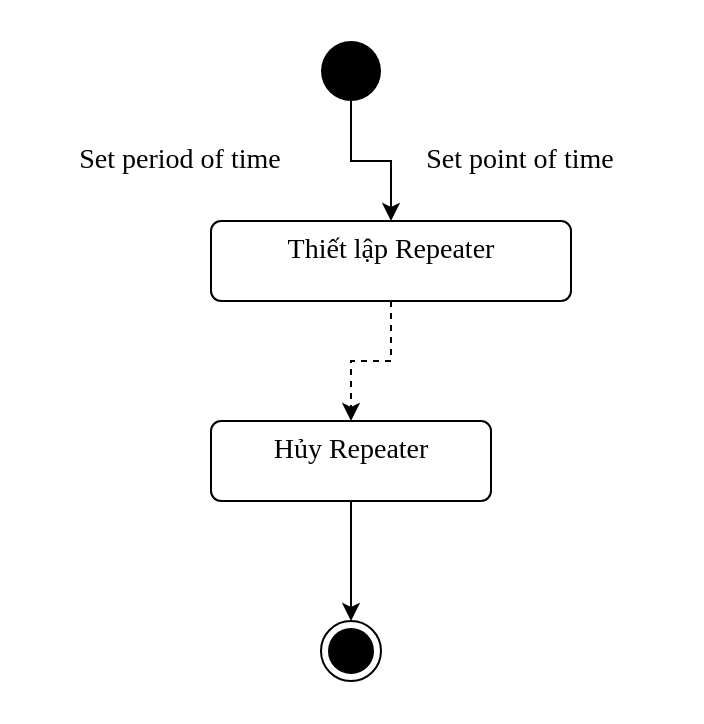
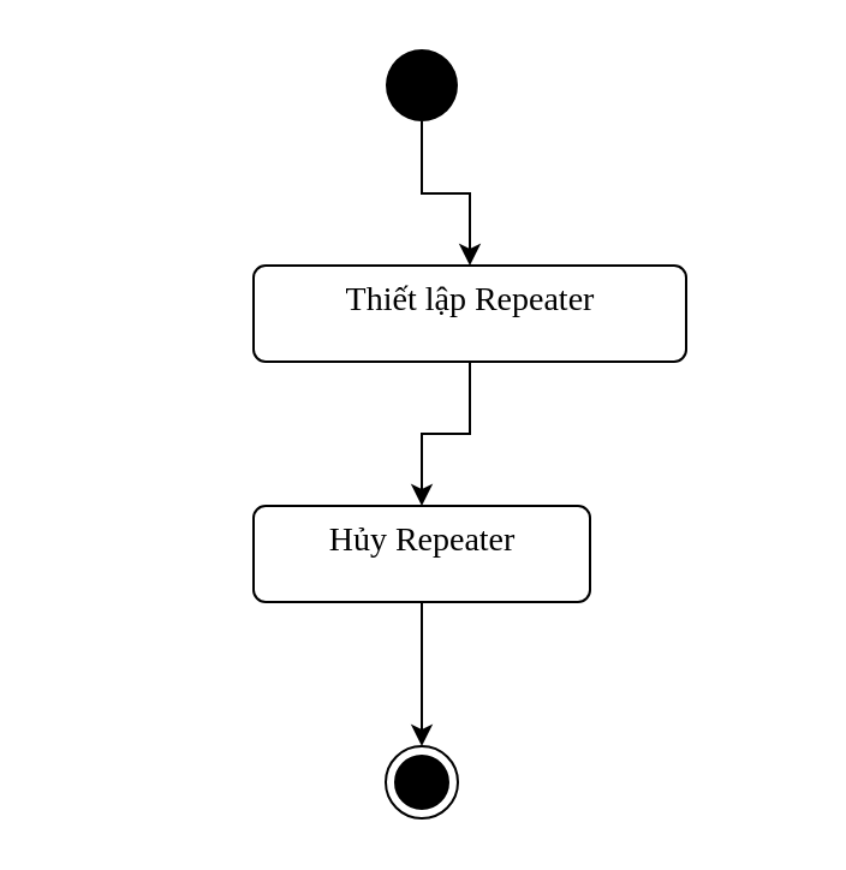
  <mxCell id="0" />
  <mxCell id="1" parent="0" />
  <mxCell id="2" style="edgeStyle=orthogonalEdgeStyle;rounded=0;orthogonalLoop=1;jettySize=auto;html=1;entryX=0.5;entryY=0;entryDx=0;entryDy=0;fontFamily=Verdana;fontSize=14;" edge="1" parent="1" source="3" target="5"><mxGeometry relative="1" as="geometry" /></mxCell>
  <mxCell id="3" value="" style="ellipse;fillColor=#000000;strokeColor=none;fontFamily=Verdana;fontSize=14;" vertex="1" parent="1"><mxGeometry x="160" y="20" width="30" height="30" as="geometry" /></mxCell>
- <mxCell id="4" style="edgeStyle=orthogonalEdgeStyle;rounded=0;orthogonalLoop=1;jettySize=auto;html=1;entryX=0.5;entryY=0;entryDx=0;entryDy=0;fontFamily=Verdana;fontSize=14;dashed=1;" edge="1" parent="1" source="5" target="7"><mxGeometry relative="1" as="geometry" /></mxCell>
+ <mxCell id="4" style="edgeStyle=orthogonalEdgeStyle;rounded=0;orthogonalLoop=1;jettySize=auto;html=1;entryX=0.5;entryY=0;entryDx=0;entryDy=0;fontFamily=Verdana;fontSize=14;" edge="1" parent="1" source="5" target="7"><mxGeometry relative="1" as="geometry" /></mxCell>
  <mxCell id="5" value="Thiết lập Repeater" style="html=1;align=center;verticalAlign=top;rounded=1;absoluteArcSize=1;arcSize=10;dashed=0;fontFamily=Verdana;fontSize=14;" vertex="1" parent="1"><mxGeometry x="105" y="110" width="180" height="40" as="geometry" /></mxCell>
  <mxCell id="6" style="edgeStyle=orthogonalEdgeStyle;rounded=0;orthogonalLoop=1;jettySize=auto;html=1;fontFamily=Verdana;fontSize=14;" edge="1" parent="1" source="7" target="8"><mxGeometry relative="1" as="geometry" /></mxCell>
  <mxCell id="7" value="Hủy Repeater" style="html=1;align=center;verticalAlign=top;rounded=1;absoluteArcSize=1;arcSize=10;dashed=0;fontFamily=Verdana;fontSize=14;" vertex="1" parent="1"><mxGeometry x="105" y="210" width="140" height="40" as="geometry" /></mxCell>
  <mxCell id="8" value="" style="ellipse;html=1;shape=endState;fillColor=#000000;strokeColor=#000000;fontFamily=Verdana;fontSize=14;" vertex="1" parent="1"><mxGeometry x="160" y="310" width="30" height="30" as="geometry" /></mxCell>
- <mxCell id="9" value="Set point of time" style="text;html=1;strokeColor=none;fillColor=none;align=center;verticalAlign=middle;whiteSpace=wrap;rounded=0;fontFamily=Verdana;fontSize=14;" vertex="1" parent="1"><mxGeometry x="190" y="70" width="140" height="20" as="geometry" /></mxCell>
- <mxCell id="10" value="Set period of time" style="text;html=1;strokeColor=none;fillColor=none;align=center;verticalAlign=middle;whiteSpace=wrap;rounded=0;fontFamily=Verdana;fontSize=14;" vertex="1" parent="1"><mxGeometry x="20" y="70" width="140" height="20" as="geometry" /></mxCell>
